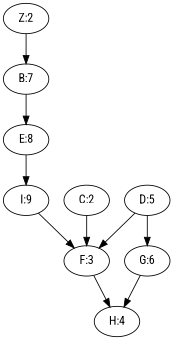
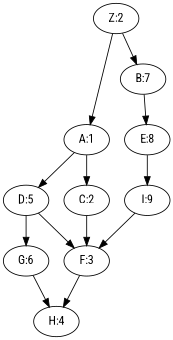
  digraph {
    fontname="Roboto Condensed"
    node [fontname="Roboto Condensed"]
    edge [fontname="Roboto Condensed"]
    n1 [label="Z:2"]
+   n2 [label="A:1"]
    n3 [label="B:7"]
    n4 [label="C:2"]
    n5 [label="D:5"]
    n6 [label="E:8"]
    n7 [label="F:3"]
    n8 [label="G:6"]
    n9 [label="I:9"]
    n10 [label="H:4"]
+   n1 -> n2
    n1 -> n3
+   n2 -> n4
+   n2 -> n5
    n3 -> n6
    n4 -> n7
    n5 -> n7
    n5 -> n8
    n6 -> n9
    n7 -> n10
    n8 -> n10
    n9 -> n7
  }
